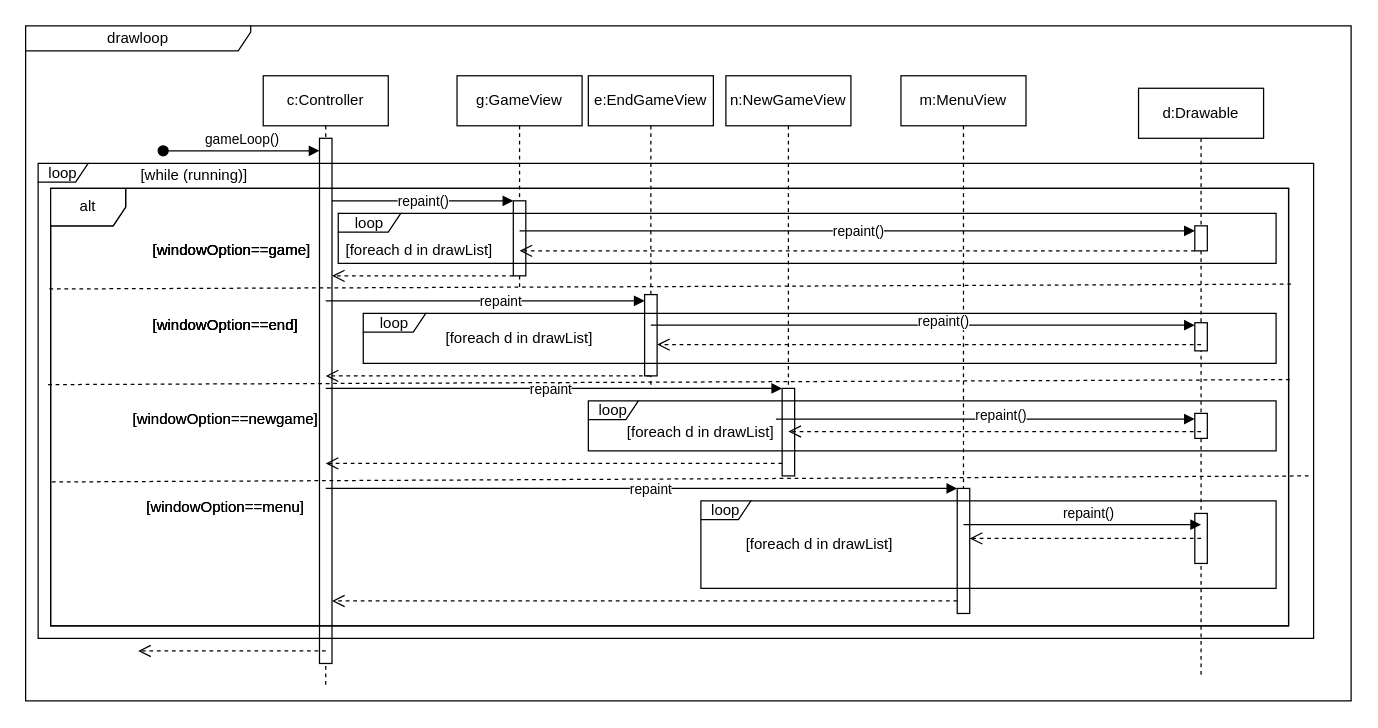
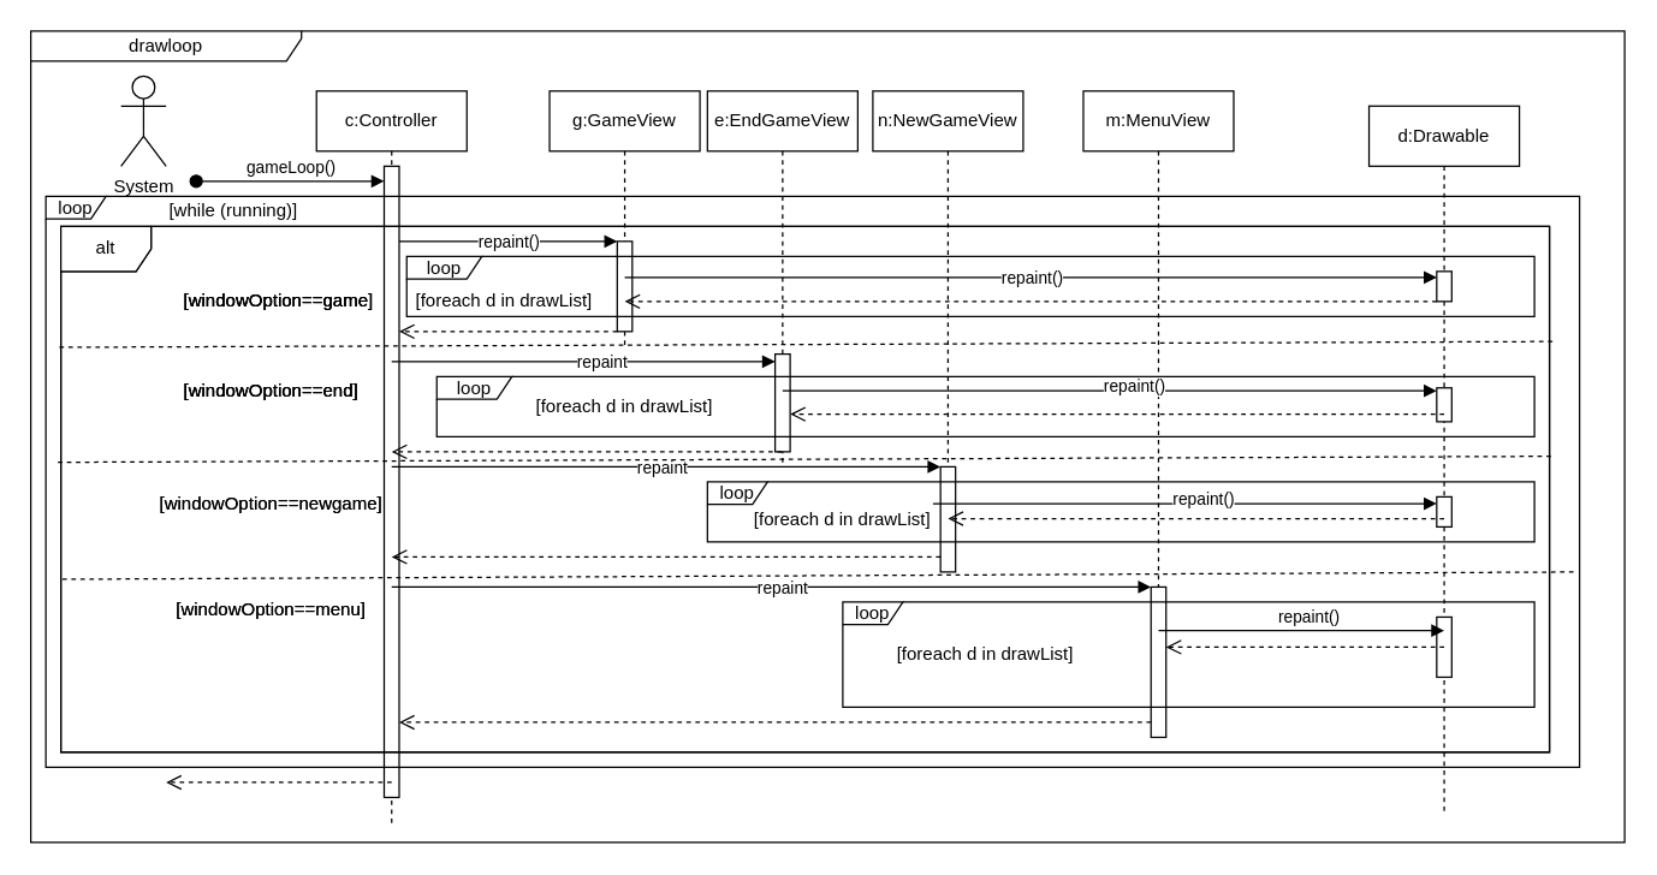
  <mxCell id="0" />
  <mxCell id="1" parent="0" />
  <mxCell id="2" value="c:Controller" style="shape=umlLifeline;perimeter=lifelinePerimeter;whiteSpace=wrap;html=1;container=0;dropTarget=0;collapsible=0;recursiveResize=0;outlineConnect=0;portConstraint=eastwest;newEdgeStyle={&quot;edgeStyle&quot;:&quot;elbowEdgeStyle&quot;,&quot;elbow&quot;:&quot;vertical&quot;,&quot;curved&quot;:0,&quot;rounded&quot;:0};" parent="1" vertex="1"><mxGeometry x="210" y="60" width="100" height="490" as="geometry" /></mxCell>
  <mxCell id="3" value="" style="html=1;points=[];perimeter=orthogonalPerimeter;outlineConnect=0;targetShapes=umlLifeline;portConstraint=eastwest;newEdgeStyle={&quot;edgeStyle&quot;:&quot;elbowEdgeStyle&quot;,&quot;elbow&quot;:&quot;vertical&quot;,&quot;curved&quot;:0,&quot;rounded&quot;:0};" parent="2" vertex="1"><mxGeometry x="45" y="50" width="10" height="420" as="geometry" /></mxCell>
  <mxCell id="4" value="gameLoop()" style="html=1;verticalAlign=bottom;startArrow=oval;endArrow=block;startSize=8;edgeStyle=elbowEdgeStyle;elbow=vertical;curved=0;rounded=0;" parent="2" target="3" edge="1"><mxGeometry relative="1" as="geometry"><mxPoint x="-80" y="60" as="sourcePoint" /><Array as="points"><mxPoint x="-17" y="60" /></Array></mxGeometry></mxCell>
  <mxCell id="5" value="g:GameView" style="shape=umlLifeline;perimeter=lifelinePerimeter;whiteSpace=wrap;html=1;container=0;dropTarget=0;collapsible=0;recursiveResize=0;outlineConnect=0;portConstraint=eastwest;newEdgeStyle={&quot;edgeStyle&quot;:&quot;elbowEdgeStyle&quot;,&quot;elbow&quot;:&quot;vertical&quot;,&quot;curved&quot;:0,&quot;rounded&quot;:0};" parent="1" vertex="1"><mxGeometry x="365" y="60" width="100" height="170" as="geometry" /></mxCell>
  <mxCell id="6" value="" style="html=1;points=[];perimeter=orthogonalPerimeter;outlineConnect=0;targetShapes=umlLifeline;portConstraint=eastwest;newEdgeStyle={&quot;edgeStyle&quot;:&quot;elbowEdgeStyle&quot;,&quot;elbow&quot;:&quot;vertical&quot;,&quot;curved&quot;:0,&quot;rounded&quot;:0};" parent="5" vertex="1"><mxGeometry x="45" y="100" width="10" height="60" as="geometry" /></mxCell>
  <mxCell id="7" value="repaint()" style="html=1;verticalAlign=bottom;endArrow=block;edgeStyle=elbowEdgeStyle;elbow=vertical;curved=0;rounded=0;" parent="1" source="3" target="6" edge="1"><mxGeometry y="-10" relative="1" as="geometry"><mxPoint x="305" y="150" as="sourcePoint" /><Array as="points"><mxPoint x="310" y="160" /><mxPoint x="340" y="180" /><mxPoint x="300" y="150" /></Array><mxPoint as="offset" /></mxGeometry></mxCell>
  <mxCell id="8" value="" style="html=1;verticalAlign=bottom;endArrow=open;dashed=1;endSize=8;edgeStyle=elbowEdgeStyle;elbow=vertical;curved=0;rounded=0;" parent="1" source="6" target="3" edge="1"><mxGeometry relative="1" as="geometry"><mxPoint x="305" y="225" as="targetPoint" /><Array as="points"><mxPoint x="300" y="220" /><mxPoint x="320" y="210" /><mxPoint x="290" y="200" /></Array></mxGeometry></mxCell>
  <mxCell id="9" value="drawloop" style="shape=umlFrame;whiteSpace=wrap;html=1;pointerEvents=0;width=180;height=20;" parent="1" vertex="1"><mxGeometry x="20" width="1060" height="540" as="geometry" y="20" /></mxCell>
  <mxCell id="10" value="[windowOption==game]" style="text;html=1;strokeColor=none;fillColor=none;align=center;verticalAlign=middle;whiteSpace=wrap;rounded=0;" parent="1" vertex="1"><mxGeometry x="160" y="185" width="50" height="30" as="geometry" /></mxCell>
  <mxCell id="11" value="e:EndGameView" style="shape=umlLifeline;perimeter=lifelinePerimeter;whiteSpace=wrap;html=1;container=0;dropTarget=0;collapsible=0;recursiveResize=0;outlineConnect=0;portConstraint=eastwest;newEdgeStyle={&quot;edgeStyle&quot;:&quot;elbowEdgeStyle&quot;,&quot;elbow&quot;:&quot;vertical&quot;,&quot;curved&quot;:0,&quot;rounded&quot;:0};" parent="1" vertex="1"><mxGeometry x="470" y="60" width="100" height="250" as="geometry" /></mxCell>
  <mxCell id="12" value="" style="html=1;points=[];perimeter=orthogonalPerimeter;outlineConnect=0;targetShapes=umlLifeline;portConstraint=eastwest;newEdgeStyle={&quot;edgeStyle&quot;:&quot;elbowEdgeStyle&quot;,&quot;elbow&quot;:&quot;vertical&quot;,&quot;curved&quot;:0,&quot;rounded&quot;:0};" parent="11" vertex="1"><mxGeometry x="45" y="175" width="10" height="65" as="geometry" /></mxCell>
  <mxCell id="13" value="repaint" style="html=1;verticalAlign=bottom;endArrow=block;edgeStyle=elbowEdgeStyle;elbow=vertical;curved=0;rounded=0;" parent="1" target="12" edge="1"><mxGeometry x="0.098" y="-10" relative="1" as="geometry"><mxPoint x="260" y="240" as="sourcePoint" /><Array as="points"><mxPoint x="330" y="240" /><mxPoint x="480" y="250" /><mxPoint x="440" y="240" /><mxPoint x="335" y="234.5" /><mxPoint x="295" y="204.5" /></Array><mxPoint x="390" y="234.5" as="targetPoint" /><mxPoint as="offset" /></mxGeometry></mxCell>
  <mxCell id="14" value="" style="html=1;verticalAlign=bottom;endArrow=open;dashed=1;endSize=8;edgeStyle=elbowEdgeStyle;elbow=vertical;curved=0;rounded=0;" parent="1" source="11" edge="1"><mxGeometry relative="1" as="geometry"><mxPoint x="260" y="300" as="targetPoint" /><Array as="points"><mxPoint x="370" y="300" /><mxPoint x="340" y="300" /><mxPoint x="380" y="290" /><mxPoint x="285" y="260" /></Array><mxPoint x="390" y="260" as="sourcePoint" /></mxGeometry></mxCell>
  <mxCell id="15" value="[windowOption==end]" style="text;html=1;strokeColor=none;fillColor=none;align=center;verticalAlign=middle;whiteSpace=wrap;rounded=0;" parent="1" vertex="1"><mxGeometry x="150" y="245" width="60" height="30" as="geometry" /></mxCell>
  <mxCell id="16" value="n:NewGameView" style="shape=umlLifeline;perimeter=lifelinePerimeter;whiteSpace=wrap;html=1;container=0;dropTarget=0;collapsible=0;recursiveResize=0;outlineConnect=0;portConstraint=eastwest;newEdgeStyle={&quot;edgeStyle&quot;:&quot;elbowEdgeStyle&quot;,&quot;elbow&quot;:&quot;vertical&quot;,&quot;curved&quot;:0,&quot;rounded&quot;:0};" parent="1" vertex="1"><mxGeometry x="580" y="60" width="100" height="320" as="geometry" /></mxCell>
  <mxCell id="17" value="" style="html=1;points=[];perimeter=orthogonalPerimeter;outlineConnect=0;targetShapes=umlLifeline;portConstraint=eastwest;newEdgeStyle={&quot;edgeStyle&quot;:&quot;elbowEdgeStyle&quot;,&quot;elbow&quot;:&quot;vertical&quot;,&quot;curved&quot;:0,&quot;rounded&quot;:0};" parent="16" vertex="1"><mxGeometry x="45" y="250" width="10" height="70" as="geometry" /></mxCell>
  <mxCell id="18" value="repaint" style="html=1;verticalAlign=bottom;endArrow=block;edgeStyle=elbowEdgeStyle;elbow=vertical;curved=0;rounded=0;" parent="1" target="17" edge="1"><mxGeometry x="-0.014" y="-10" relative="1" as="geometry"><mxPoint x="260" y="310" as="sourcePoint" /><Array as="points"><mxPoint x="580" y="310" /><mxPoint x="420" y="330" /><mxPoint x="460" y="320" /><mxPoint x="440" y="310" /><mxPoint x="335" y="304.5" /><mxPoint x="295" y="274.5" /></Array><mxPoint x="515" y="310" as="targetPoint" /><mxPoint as="offset" /></mxGeometry></mxCell>
  <mxCell id="19" value="" style="html=1;verticalAlign=bottom;endArrow=open;dashed=1;endSize=8;edgeStyle=elbowEdgeStyle;elbow=vertical;curved=0;rounded=0;" parent="1" source="17" edge="1"><mxGeometry relative="1" as="geometry"><mxPoint x="260" y="370" as="targetPoint" /><Array as="points"><mxPoint x="420" y="370" /><mxPoint x="440" y="340" /><mxPoint x="460" y="350" /><mxPoint x="285" y="330" /></Array><mxPoint x="520" y="330" as="sourcePoint" /></mxGeometry></mxCell>
  <mxCell id="20" value="[windowOption==newgame]" style="text;html=1;strokeColor=none;fillColor=none;align=center;verticalAlign=middle;whiteSpace=wrap;rounded=0;" parent="1" vertex="1"><mxGeometry x="150" y="320" width="60" height="30" as="geometry" /></mxCell>
  <mxCell id="21" value="m:MenuView" style="shape=umlLifeline;perimeter=lifelinePerimeter;whiteSpace=wrap;html=1;container=0;dropTarget=0;collapsible=0;recursiveResize=0;outlineConnect=0;portConstraint=eastwest;newEdgeStyle={&quot;edgeStyle&quot;:&quot;elbowEdgeStyle&quot;,&quot;elbow&quot;:&quot;vertical&quot;,&quot;curved&quot;:0,&quot;rounded&quot;:0};" parent="1" vertex="1"><mxGeometry x="720" y="60" width="100" height="430" as="geometry" /></mxCell>
  <mxCell id="22" value="" style="html=1;points=[];perimeter=orthogonalPerimeter;outlineConnect=0;targetShapes=umlLifeline;portConstraint=eastwest;newEdgeStyle={&quot;edgeStyle&quot;:&quot;elbowEdgeStyle&quot;,&quot;elbow&quot;:&quot;vertical&quot;,&quot;curved&quot;:0,&quot;rounded&quot;:0};" parent="21" vertex="1"><mxGeometry x="45" y="330" width="10" height="100" as="geometry" /></mxCell>
  <mxCell id="23" value="repaint" style="html=1;verticalAlign=bottom;endArrow=block;edgeStyle=elbowEdgeStyle;elbow=vertical;curved=0;rounded=0;" parent="1" target="22" edge="1"><mxGeometry x="0.03" y="-10" relative="1" as="geometry"><mxPoint x="260" y="390" as="sourcePoint" /><Array as="points"><mxPoint x="550" y="390" /><mxPoint x="580" y="390" /><mxPoint x="590" y="410" /><mxPoint x="440" y="390" /><mxPoint x="335" y="384.5" /><mxPoint x="295" y="354.5" /></Array><mxPoint x="625" y="390" as="targetPoint" /><mxPoint as="offset" /></mxGeometry></mxCell>
  <mxCell id="24" value="" style="html=1;verticalAlign=bottom;endArrow=open;dashed=1;endSize=8;edgeStyle=elbowEdgeStyle;elbow=vertical;curved=0;rounded=0;" parent="1" source="22" target="3" edge="1"><mxGeometry relative="1" as="geometry"><mxPoint x="260" y="420" as="targetPoint" /><Array as="points"><mxPoint x="570" y="480" /><mxPoint x="500" y="440" /><mxPoint x="470" y="420" /><mxPoint x="660" y="420" /><mxPoint x="285" y="410" /></Array><mxPoint x="625" y="410" as="sourcePoint" /></mxGeometry></mxCell>
  <mxCell id="25" value="[windowOption==menu]" style="text;html=1;strokeColor=none;fillColor=none;align=center;verticalAlign=middle;whiteSpace=wrap;rounded=0;" parent="1" vertex="1"><mxGeometry x="150" y="390" width="60" height="30" as="geometry" /></mxCell>
  <mxCell id="26" value="[while (running)]" style="text;html=1;strokeColor=none;fillColor=none;align=center;verticalAlign=middle;whiteSpace=wrap;rounded=0;" parent="1" vertex="1"><mxGeometry x="70" y="130" width="170" height="20" as="geometry" /></mxCell>
  <mxCell id="27" value="loop" style="shape=umlFrame;whiteSpace=wrap;html=1;pointerEvents=0;width=40;height=15;" parent="1" vertex="1"><mxGeometry x="30" y="130" width="1020" height="380" as="geometry" /></mxCell>
  <mxCell id="28" value="alt" style="shape=umlFrame;whiteSpace=wrap;html=1;pointerEvents=0;" parent="1" vertex="1"><mxGeometry x="40" y="150" width="990" height="350" as="geometry" /></mxCell>
  <mxCell id="29" value="[windowOption==game]" style="text;html=1;strokeColor=none;fillColor=none;align=center;verticalAlign=middle;whiteSpace=wrap;rounded=0;" parent="1" vertex="1"><mxGeometry x="160" y="185" width="50" height="30" as="geometry" /></mxCell>
  <mxCell id="30" value="[windowOption==end]" style="text;html=1;strokeColor=none;fillColor=none;align=center;verticalAlign=middle;whiteSpace=wrap;rounded=0;" parent="1" vertex="1"><mxGeometry x="150" y="245" width="60" height="30" as="geometry" /></mxCell>
+ <mxCell id="31" value="System" style="shape=umlActor;verticalLabelPosition=bottom;verticalAlign=top;html=1;outlineConnect=0;" parent="1" vertex="1"><mxGeometry x="80" y="50" width="30" height="60" as="geometry" /></mxCell>
  <mxCell id="32" value="" style="html=1;verticalAlign=bottom;endArrow=open;dashed=1;endSize=8;edgeStyle=elbowEdgeStyle;elbow=vertical;curved=0;rounded=0;" parent="1" edge="1"><mxGeometry relative="1" as="geometry"><mxPoint y="520" as="targetPoint" x="110" /><Array as="points"><mxPoint y="520" x="110" /><mxPoint x="155" y="520" /></Array><mxPoint x="260" y="520" as="sourcePoint" /></mxGeometry></mxCell>
  <mxCell id="33" value="d:Drawable" style="shape=umlLifeline;perimeter=lifelinePerimeter;whiteSpace=wrap;html=1;container=0;dropTarget=0;collapsible=0;recursiveResize=0;outlineConnect=0;portConstraint=eastwest;newEdgeStyle={&quot;edgeStyle&quot;:&quot;elbowEdgeStyle&quot;,&quot;elbow&quot;:&quot;vertical&quot;,&quot;curved&quot;:0,&quot;rounded&quot;:0};" parent="1" vertex="1"><mxGeometry x="910" y="70" width="100" height="470" as="geometry" /></mxCell>
  <mxCell id="34" value="" style="html=1;points=[];perimeter=orthogonalPerimeter;outlineConnect=0;targetShapes=umlLifeline;portConstraint=eastwest;newEdgeStyle={&quot;edgeStyle&quot;:&quot;elbowEdgeStyle&quot;,&quot;elbow&quot;:&quot;vertical&quot;,&quot;curved&quot;:0,&quot;rounded&quot;:0};" parent="33" vertex="1"><mxGeometry x="45" y="110" width="10" height="20" as="geometry" /></mxCell>
  <mxCell id="35" value="" style="html=1;points=[];perimeter=orthogonalPerimeter;outlineConnect=0;targetShapes=umlLifeline;portConstraint=eastwest;newEdgeStyle={&quot;edgeStyle&quot;:&quot;elbowEdgeStyle&quot;,&quot;elbow&quot;:&quot;vertical&quot;,&quot;curved&quot;:0,&quot;rounded&quot;:0};" parent="33" vertex="1"><mxGeometry x="45" y="187.5" width="10" height="22.5" as="geometry" /></mxCell>
  <mxCell id="36" value="" style="html=1;points=[];perimeter=orthogonalPerimeter;outlineConnect=0;targetShapes=umlLifeline;portConstraint=eastwest;newEdgeStyle={&quot;edgeStyle&quot;:&quot;elbowEdgeStyle&quot;,&quot;elbow&quot;:&quot;vertical&quot;,&quot;curved&quot;:0,&quot;rounded&quot;:0};" parent="33" vertex="1"><mxGeometry x="45" y="260" width="10" height="20" as="geometry" /></mxCell>
  <mxCell id="37" value="" style="html=1;points=[];perimeter=orthogonalPerimeter;outlineConnect=0;targetShapes=umlLifeline;portConstraint=eastwest;newEdgeStyle={&quot;edgeStyle&quot;:&quot;elbowEdgeStyle&quot;,&quot;elbow&quot;:&quot;vertical&quot;,&quot;curved&quot;:0,&quot;rounded&quot;:0};" parent="33" vertex="1"><mxGeometry x="45" y="340" width="10" height="40" as="geometry" /></mxCell>
  <mxCell id="38" value="loop" style="shape=umlFrame;whiteSpace=wrap;html=1;pointerEvents=0;width=50;height=15;" parent="1" vertex="1"><mxGeometry x="270" y="170" width="750" height="40" as="geometry" /></mxCell>
  <mxCell id="39" value="loop" style="shape=umlFrame;whiteSpace=wrap;html=1;pointerEvents=0;width=50;height=15;" parent="1" vertex="1"><mxGeometry x="290" y="250" width="730" height="40" as="geometry" /></mxCell>
  <mxCell id="40" value="loop" style="shape=umlFrame;whiteSpace=wrap;html=1;pointerEvents=0;width=40;height=15;" parent="1" vertex="1"><mxGeometry x="470" y="320" width="550" height="40" as="geometry" /></mxCell>
  <mxCell id="41" value="loop" style="shape=umlFrame;whiteSpace=wrap;html=1;pointerEvents=0;width=40;height=15;" parent="1" vertex="1"><mxGeometry x="560" y="400" width="460" height="70" as="geometry" /></mxCell>
  <mxCell id="42" value="[foreach d in drawList]" style="text;html=1;strokeColor=none;fillColor=none;align=center;verticalAlign=middle;whiteSpace=wrap;rounded=0;" parent="1" vertex="1"><mxGeometry x="270" y="185" width="130" height="30" as="geometry" /></mxCell>
  <mxCell id="43" value="[foreach d in drawList]" style="text;html=1;strokeColor=none;fillColor=none;align=center;verticalAlign=middle;whiteSpace=wrap;rounded=0;" parent="1" vertex="1"><mxGeometry x="350" y="255" width="130" height="30" as="geometry" /></mxCell>
  <mxCell id="44" value="[foreach d in drawList]" style="text;html=1;strokeColor=none;fillColor=none;align=center;verticalAlign=middle;whiteSpace=wrap;rounded=0;" parent="1" vertex="1"><mxGeometry x="490" y="330" width="140" height="30" as="geometry" /></mxCell>
  <mxCell id="45" value="[foreach d in drawList]" style="text;html=1;strokeColor=none;fillColor=none;align=center;verticalAlign=middle;whiteSpace=wrap;rounded=0;" parent="1" vertex="1"><mxGeometry x="580" y="420" width="150" height="30" as="geometry" /></mxCell>
  <mxCell id="46" value="repaint()" style="html=1;verticalAlign=bottom;endArrow=block;edgeStyle=elbowEdgeStyle;elbow=vertical;curved=0;rounded=0;" parent="1" edge="1"><mxGeometry x="0.053" relative="1" as="geometry"><mxPoint x="770" y="419" as="sourcePoint" /><Array as="points"><mxPoint x="870" y="419" /><mxPoint x="840" y="403.5" /><mxPoint x="800" y="373.5" /></Array><mxPoint x="960" y="419" as="targetPoint" /><mxPoint as="offset" /></mxGeometry></mxCell>
  <mxCell id="47" value="" style="html=1;verticalAlign=bottom;endArrow=open;dashed=1;endSize=8;edgeStyle=elbowEdgeStyle;elbow=vertical;curved=0;rounded=0;" parent="1" target="22" edge="1"><mxGeometry relative="1" as="geometry"><mxPoint x="830" y="430" as="targetPoint" /><Array as="points"><mxPoint x="885" y="430" /><mxPoint x="855" y="420" /></Array><mxPoint x="960" y="430" as="sourcePoint" /></mxGeometry></mxCell>
  <mxCell id="48" value="repaint()" style="html=1;verticalAlign=bottom;endArrow=block;edgeStyle=elbowEdgeStyle;elbow=vertical;curved=0;rounded=0;" parent="1" target="36" edge="1"><mxGeometry x="0.075" y="-5" relative="1" as="geometry"><mxPoint x="620" y="334.5" as="sourcePoint" /><Array as="points"><mxPoint x="720" y="334.5" /><mxPoint x="690" y="319" /><mxPoint x="650" y="289" /></Array><mxPoint x="810" y="334.5" as="targetPoint" /><mxPoint y="1" as="offset" /></mxGeometry></mxCell>
  <mxCell id="49" value="" style="html=1;verticalAlign=bottom;endArrow=open;dashed=1;endSize=8;edgeStyle=elbowEdgeStyle;elbow=vertical;curved=0;rounded=0;entryX=1;entryY=0.5;entryDx=0;entryDy=0;" parent="1" target="44" edge="1"><mxGeometry relative="1" as="geometry"><mxPoint x="640" y="345" as="targetPoint" /><Array as="points"><mxPoint x="885" y="344.5" /><mxPoint x="855" y="334.5" /></Array><mxPoint x="960" y="344.5" as="sourcePoint" /></mxGeometry></mxCell>
  <mxCell id="50" value="repaint()" style="html=1;verticalAlign=bottom;endArrow=block;edgeStyle=elbowEdgeStyle;elbow=vertical;curved=0;rounded=0;" parent="1" target="35" edge="1"><mxGeometry x="0.075" y="-5" relative="1" as="geometry"><mxPoint x="520" y="259.5" as="sourcePoint" /><Array as="points"><mxPoint x="620" y="259.5" /><mxPoint x="590" y="244" /><mxPoint x="550" y="214" /></Array><mxPoint x="855" y="260" as="targetPoint" /><mxPoint y="1" as="offset" /></mxGeometry></mxCell>
  <mxCell id="51" value="" style="html=1;verticalAlign=bottom;endArrow=open;dashed=1;endSize=8;edgeStyle=elbowEdgeStyle;elbow=vertical;curved=0;rounded=0;" parent="1" target="12" edge="1"><mxGeometry relative="1" as="geometry"><mxPoint x="630" y="275.5" as="targetPoint" /><Array as="points"><mxPoint x="885" y="275" /><mxPoint x="855" y="265" /></Array><mxPoint x="960" y="275" as="sourcePoint" /></mxGeometry></mxCell>
  <mxCell id="52" value="repaint()" style="html=1;verticalAlign=bottom;endArrow=block;edgeStyle=elbowEdgeStyle;elbow=vertical;curved=0;rounded=0;" parent="1" target="34" edge="1"><mxGeometry x="0.002" y="-10" relative="1" as="geometry"><mxPoint x="415" y="184" as="sourcePoint" /><Array as="points"><mxPoint x="460" y="184" /><mxPoint x="490" y="204" /><mxPoint x="450" y="174" /></Array><mxPoint x="560" y="184" as="targetPoint" /><mxPoint as="offset" /></mxGeometry></mxCell>
  <mxCell id="53" value="" style="html=1;verticalAlign=bottom;endArrow=open;dashed=1;endSize=8;edgeStyle=elbowEdgeStyle;elbow=vertical;curved=0;rounded=0;" parent="1" source="34" edge="1"><mxGeometry relative="1" as="geometry"><mxPoint x="415" y="199.5" as="targetPoint" /><Array as="points"><mxPoint x="810" y="200" /><mxPoint x="930" y="190" /><mxPoint x="450" y="199.5" /><mxPoint x="470" y="189.5" /><mxPoint x="440" y="179.5" /></Array><mxPoint x="560" y="199.5" as="sourcePoint" /></mxGeometry></mxCell>
  <mxCell id="54" value="" style="endArrow=none;dashed=1;html=1;rounded=0;exitX=-0.001;exitY=0.23;exitDx=0;exitDy=0;exitPerimeter=0;entryX=1.004;entryY=0.219;entryDx=0;entryDy=0;entryPerimeter=0;" edge="1" parent="1" source="28" target="28"><mxGeometry width="50" height="50" relative="1" as="geometry"><mxPoint x="500" y="350" as="sourcePoint" /><mxPoint x="550" y="300" as="targetPoint" /></mxGeometry></mxCell>
  <mxCell id="55" value="" style="endArrow=none;dashed=1;html=1;rounded=0;exitX=-0.001;exitY=0.23;exitDx=0;exitDy=0;exitPerimeter=0;entryX=1.004;entryY=0.219;entryDx=0;entryDy=0;entryPerimeter=0;" edge="1" parent="1"><mxGeometry width="50" height="50" relative="1" as="geometry"><mxPoint x="38" y="307" as="sourcePoint" /><mxPoint x="1033" y="303" as="targetPoint" /></mxGeometry></mxCell>
  <mxCell id="56" value="" style="endArrow=none;dashed=1;html=1;rounded=0;exitX=0.001;exitY=0.671;exitDx=0;exitDy=0;exitPerimeter=0;entryX=1.004;entryY=0.219;entryDx=0;entryDy=0;entryPerimeter=0;" edge="1" parent="1" source="28"><mxGeometry width="50" height="50" relative="1" as="geometry"><mxPoint x="52.5" y="384" as="sourcePoint" /><mxPoint x="1047.5" y="380" as="targetPoint" /></mxGeometry></mxCell>
  <mxCell id="57" value="alt" style="shape=umlFrame;whiteSpace=wrap;html=1;pointerEvents=0;" vertex="1" parent="1"><mxGeometry x="40" y="150" width="990" height="350" as="geometry" /></mxCell>
  <mxCell id="58" value="[windowOption==game]" style="text;html=1;strokeColor=none;fillColor=none;align=center;verticalAlign=middle;whiteSpace=wrap;rounded=0;" vertex="1" parent="1"><mxGeometry x="160" y="185" width="50" height="30" as="geometry" /></mxCell>
  <mxCell id="59" value="[windowOption==end]" style="text;html=1;strokeColor=none;fillColor=none;align=center;verticalAlign=middle;whiteSpace=wrap;rounded=0;" vertex="1" parent="1"><mxGeometry x="150" y="245" width="60" height="30" as="geometry" /></mxCell>
  <mxCell id="60" value="[windowOption==newgame]" style="text;html=1;strokeColor=none;fillColor=none;align=center;verticalAlign=middle;whiteSpace=wrap;rounded=0;" vertex="1" parent="1"><mxGeometry x="150" y="320" width="60" height="30" as="geometry" /></mxCell>
  <mxCell id="61" value="[windowOption==menu]" style="text;html=1;strokeColor=none;fillColor=none;align=center;verticalAlign=middle;whiteSpace=wrap;rounded=0;" vertex="1" parent="1"><mxGeometry x="150" y="390" width="60" height="30" as="geometry" /></mxCell>
